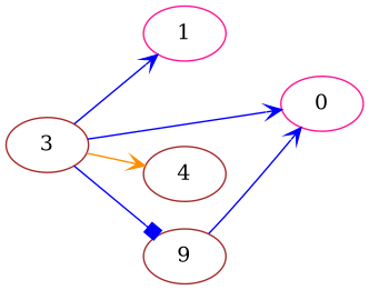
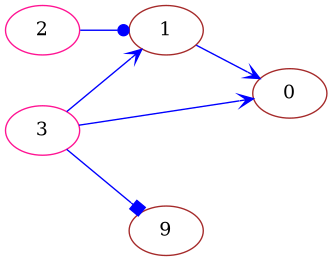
  digraph {
    rankdir=LR
    node [color=deeppink]
    edge [arrowhead=vee color=blue]
-   0
-   1
-   3 [color=brown]
-   4 [color=brown]
+   0 [color=brown]
+   1 [color=brown]
+   3
    n5 [color=brown label=9]
-   n5 -> 0
+   2
+   1 -> 0
    3 -> 0
    3 -> 1
-   3 -> 4 [color=darkorange]
    3 -> n5 [arrowhead=box]
+   2 -> 1 [arrowhead=dot]
  }
